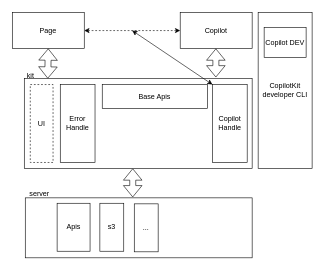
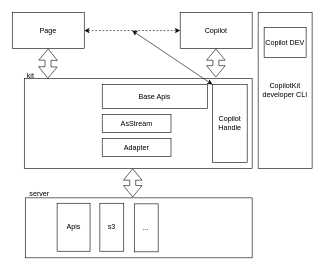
  <mxCell id="0" />
  <mxCell id="1" parent="0" />
  <mxCell id="2" value="Page" style="rounded=0;whiteSpace=wrap;html=1;" vertex="1" parent="1"><mxGeometry x="20" y="20" width="120" height="60" as="geometry" /></mxCell>
  <mxCell id="3" value="Copilot" style="rounded=0;whiteSpace=wrap;html=1;" vertex="1" parent="1"><mxGeometry x="300" y="20" width="120" height="60" as="geometry" /></mxCell>
  <mxCell id="4" value="kit" style="text;html=1;align=center;verticalAlign=middle;resizable=0;points=[];autosize=1;strokeColor=none;fillColor=none;" vertex="1" parent="1"><mxGeometry x="30" y="110" width="40" height="30" as="geometry" /></mxCell>
  <mxCell id="5" value="CopilotKit developer CLI" style="rounded=0;whiteSpace=wrap;html=1;" vertex="1" parent="1"><mxGeometry x="430" y="20" width="90" height="260" as="geometry" /></mxCell>
  <mxCell id="6" value="Copilot DEV" style="rounded=0;whiteSpace=wrap;html=1;" vertex="1" parent="1"><mxGeometry x="440" y="45" width="70" height="50" as="geometry" /></mxCell>
  <mxCell id="7" value="" style="group" vertex="1" connectable="0" parent="1"><mxGeometry x="35" y="308" width="385" height="120" as="geometry" /></mxCell>
  <mxCell id="8" value="" style="rounded=0;whiteSpace=wrap;html=1;" vertex="1" parent="7"><mxGeometry x="6.638" y="21" width="378.362" height="100" as="geometry" /></mxCell>
  <mxCell id="9" value="Apis" style="rounded=0;whiteSpace=wrap;html=1;" vertex="1" parent="7"><mxGeometry x="59.741" y="30" width="54.94" height="80" as="geometry" /></mxCell>
  <mxCell id="10" value="s3" style="rounded=0;whiteSpace=wrap;html=1;" vertex="1" parent="7"><mxGeometry x="131.063" y="30" width="39.828" height="80" as="geometry" /></mxCell>
  <mxCell id="11" value="..." style="rounded=0;whiteSpace=wrap;html=1;" vertex="1" parent="7"><mxGeometry x="188.407" y="31" width="39.828" height="80" as="geometry" /></mxCell>
  <mxCell id="12" value="server" style="text;html=1;align=center;verticalAlign=middle;resizable=0;points=[];autosize=1;strokeColor=none;fillColor=none;" vertex="1" parent="7"><mxGeometry width="60" height="30" as="geometry" /></mxCell>
  <mxCell id="13" value="" style="shape=flexArrow;endArrow=classic;startArrow=classic;html=1;rounded=0;entryX=0.5;entryY=1;entryDx=0;entryDy=0;" edge="1" parent="7"><mxGeometry width="100" height="100" relative="1" as="geometry"><mxPoint x="185.862" y="20" as="sourcePoint" /><mxPoint x="185.862" y="-28" as="targetPoint" /></mxGeometry></mxCell>
  <mxCell id="14" value="" style="shape=flexArrow;endArrow=classic;startArrow=classic;html=1;rounded=0;entryX=0.5;entryY=1;entryDx=0;entryDy=0;exitX=0.103;exitY=0;exitDx=0;exitDy=0;exitPerimeter=0;" edge="1" parent="1" target="2" source="18"><mxGeometry width="100" height="100" relative="1" as="geometry"><mxPoint x="10" y="128" as="sourcePoint" /><mxPoint x="10" y="80" as="targetPoint" /></mxGeometry></mxCell>
  <mxCell id="15" value="" style="shape=flexArrow;endArrow=classic;startArrow=classic;html=1;rounded=0;entryX=0.5;entryY=1;entryDx=0;entryDy=0;" edge="1" parent="1"><mxGeometry width="100" height="100" relative="1" as="geometry"><mxPoint x="359.5" y="128" as="sourcePoint" /><mxPoint x="359.5" y="80" as="targetPoint" /></mxGeometry></mxCell>
  <mxCell id="16" value="" style="endArrow=classic;startArrow=classic;html=1;rounded=0;entryX=0;entryY=0.5;entryDx=0;entryDy=0;exitX=1;exitY=0.5;exitDx=0;exitDy=0;dashed=1;" edge="1" parent="1" source="2" target="3"><mxGeometry width="50" height="50" relative="1" as="geometry"><mxPoint x="130" y="60" as="sourcePoint" /><mxPoint x="180" y="10" as="targetPoint" /></mxGeometry></mxCell>
  <mxCell id="17" value="" style="group" vertex="1" connectable="0" parent="1"><mxGeometry x="40" y="130" width="380" height="150" as="geometry" /></mxCell>
  <mxCell id="18" value="" style="rounded=0;whiteSpace=wrap;html=1;" vertex="1" parent="17"><mxGeometry width="380" height="150" as="geometry" /></mxCell>
- <mxCell id="19" value="Error&lt;br&gt;Handle" style="rounded=0;whiteSpace=wrap;html=1;" vertex="1" parent="17"><mxGeometry x="60.001" y="10" width="57.969" height="130" as="geometry" /></mxCell>
  <mxCell id="20" value="Copilot&lt;br&gt;Handle" style="rounded=0;whiteSpace=wrap;html=1;" vertex="1" parent="17"><mxGeometry x="313.75" y="10" width="57.969" height="130" as="geometry" /></mxCell>
  <mxCell id="21" value="Base Apis" style="rounded=0;whiteSpace=wrap;html=1;" vertex="1" parent="17"><mxGeometry x="130" y="10" width="175.47" height="40" as="geometry" /></mxCell>
- <mxCell id="24" value="UI" style="rounded=0;whiteSpace=wrap;html=1;dashed=1;" vertex="1" parent="17"><mxGeometry x="10" y="10" width="37.97" height="130" as="geometry" /></mxCell>
+ <mxCell id="22" value="Adapter" style="rounded=0;whiteSpace=wrap;html=1;" vertex="1" parent="17"><mxGeometry x="130" y="100" width="114.68" height="30" as="geometry" /></mxCell>
+ <mxCell id="23" value="AsStream" style="rounded=0;whiteSpace=wrap;html=1;" vertex="1" parent="17"><mxGeometry x="130" y="60" width="114.68" height="30" as="geometry" /></mxCell>
  <mxCell id="25" value="" style="endArrow=classic;startArrow=classic;html=1;rounded=0;exitX=0;exitY=0;exitDx=0;exitDy=0;" edge="1" parent="1" source="20"><mxGeometry width="50" height="50" relative="1" as="geometry"><mxPoint x="170" y="100" as="sourcePoint" /><mxPoint x="220" y="50" as="targetPoint" /></mxGeometry></mxCell>
